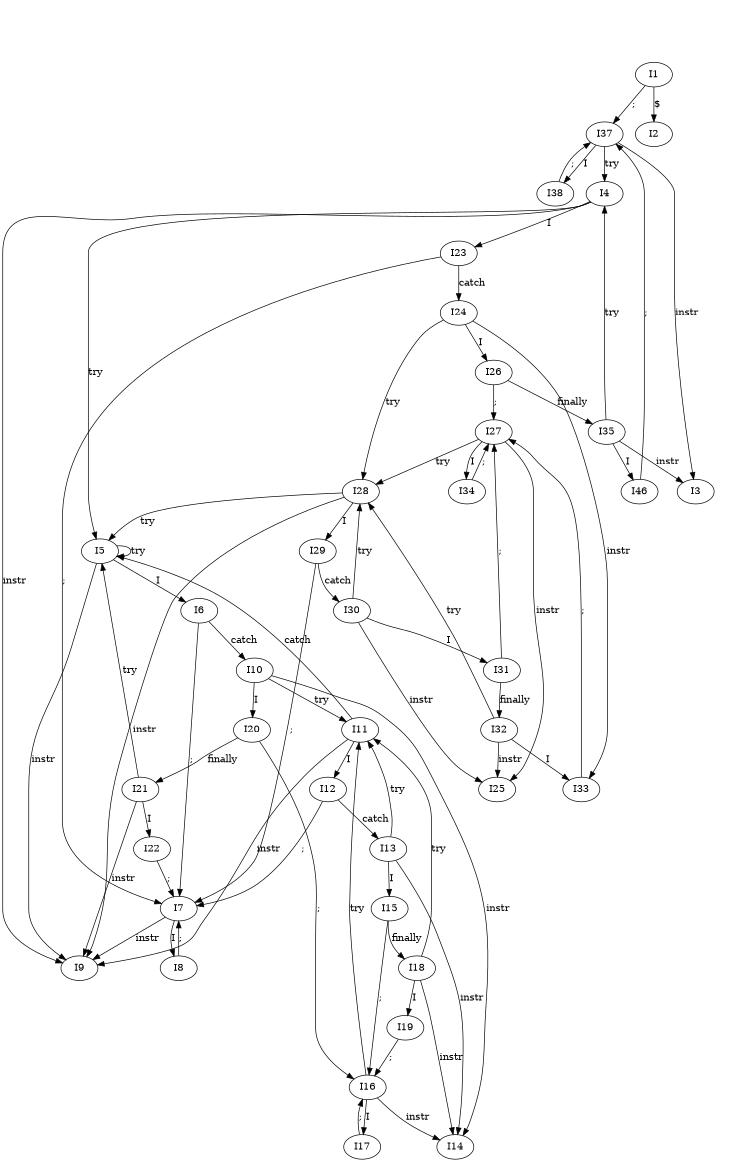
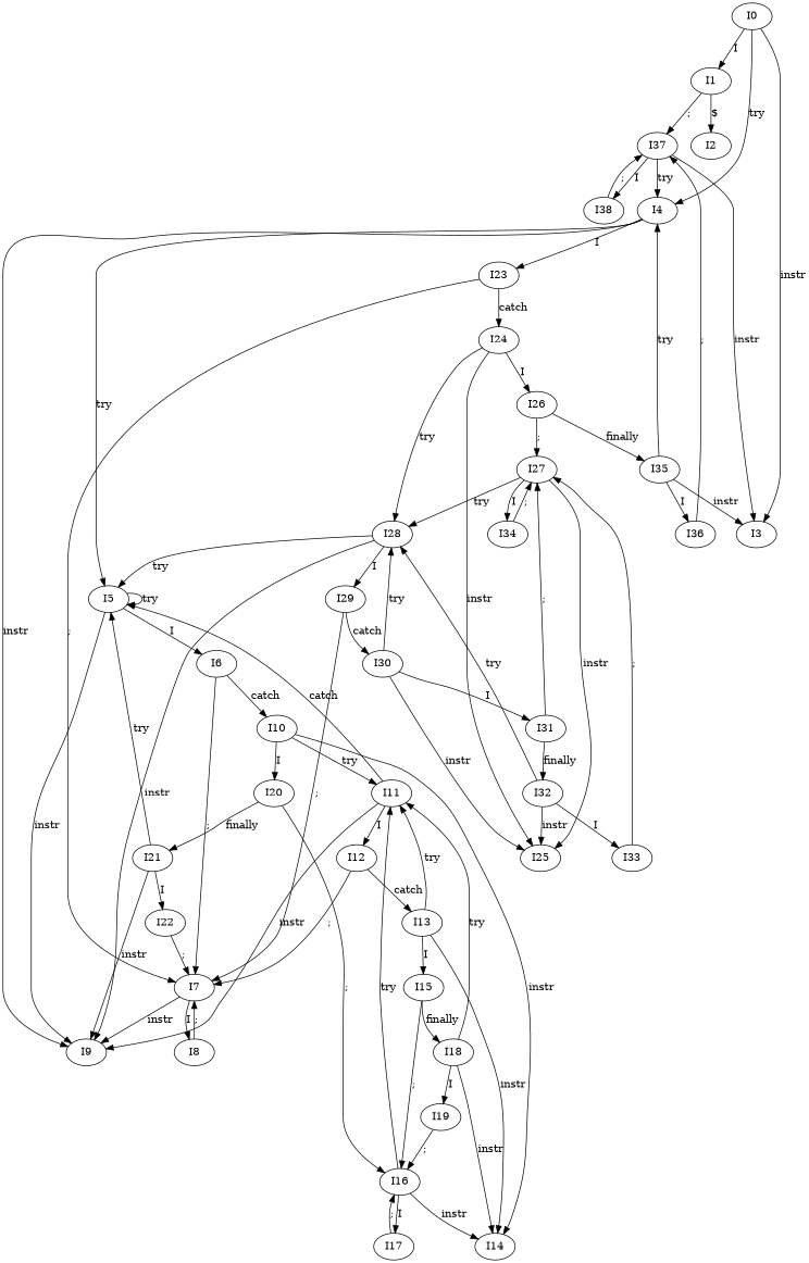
  digraph {
+   I0
    I1
    I3
    I4
    I37
    I2
    I23
    I5
    I9
    I38
    I7
    I24
    I6
    I21
    I22
    I8
    I25
    I26
    I28
    I27
    I35
    I29
    I34
    I30
    I31
    I32
    I33
-   I36 [label=I46]
+   I36
    I10
    I11
    I12
    I13
    I14
    I20
    I16
    I15
    I18
    I17
    I19
+   I0 -> I1 [label=I]
+   I0 -> I3 [label=instr]
+   I0 -> I4 [label=try]
    I1 -> I37 [label=";"]
    I1 -> I2 [label="$"]
    I4 -> I23 [label=I]
    I4 -> I5 [label=try]
    I4 -> I9 [label=instr]
    I37 -> I3 [label=instr]
    I37 -> I4 [label=try]
    I37 -> I38 [label=I]
    I23 -> I7 [label=";"]
    I23 -> I24 [label=catch]
    I5 -> I5 [label=try]
    I5 -> I9 [label=instr]
    I5 -> I6 [label=I]
    I38 -> I37 [label=";"]
    I7 -> I9 [label=instr]
    I7 -> I8 [label=I]
-   I24 -> I33 [label=instr]
+   I24 -> I25 [label=instr]
    I24 -> I26 [label=I]
    I24 -> I28 [label=try]
    I6 -> I7 [label=";"]
    I6 -> I10 [label=catch]
    I21 -> I5 [label=try]
    I21 -> I9 [label=instr]
    I21 -> I22 [label=I]
    I22 -> I7 [label=";"]
    I8 -> I7 [label=";"]
    I26 -> I27 [label=";"]
    I26 -> I35 [label=finally]
    I28 -> I5 [label=try]
    I28 -> I9 [label=instr]
    I28 -> I29 [label=I]
    I27 -> I25 [label=instr]
    I27 -> I28 [label=try]
    I27 -> I34 [label=I]
    I35 -> I3 [label=instr]
    I35 -> I4 [label=try]
    I35 -> I36 [label=I]
    I29 -> I7 [label=";"]
    I29 -> I30 [label=catch]
    I34 -> I27 [label=";"]
    I30 -> I25 [label=instr]
    I30 -> I28 [label=try]
    I30 -> I31 [label=I]
    I31 -> I27 [label=";"]
    I31 -> I32 [label=finally]
    I32 -> I25 [label=instr]
    I32 -> I28 [label=try]
    I32 -> I33 [label=I]
    I33 -> I27 [label=";"]
    I36 -> I37 [label=";"]
    I10 -> I11 [label=try]
    I10 -> I14 [label=instr]
    I10 -> I20 [label=I]
    I11 -> I5 [label=catch]
    I11 -> I9 [label=instr]
    I11 -> I12 [label=I]
    I12 -> I7 [label=";"]
    I12 -> I13 [label=catch]
    I13 -> I11 [label=try]
    I13 -> I14 [label=instr]
    I13 -> I15 [label=I]
    I20 -> I21 [label=finally]
    I20 -> I16 [label=";"]
    I16 -> I11 [label=try]
    I16 -> I14 [label=instr]
    I16 -> I17 [label=I]
    I15 -> I16 [label=";"]
    I15 -> I18 [label=finally]
    I18 -> I11 [label=try]
    I18 -> I14 [label=instr]
    I18 -> I19 [label=I]
    I17 -> I16 [label=";"]
    I19 -> I16 [label=";"]
  }
